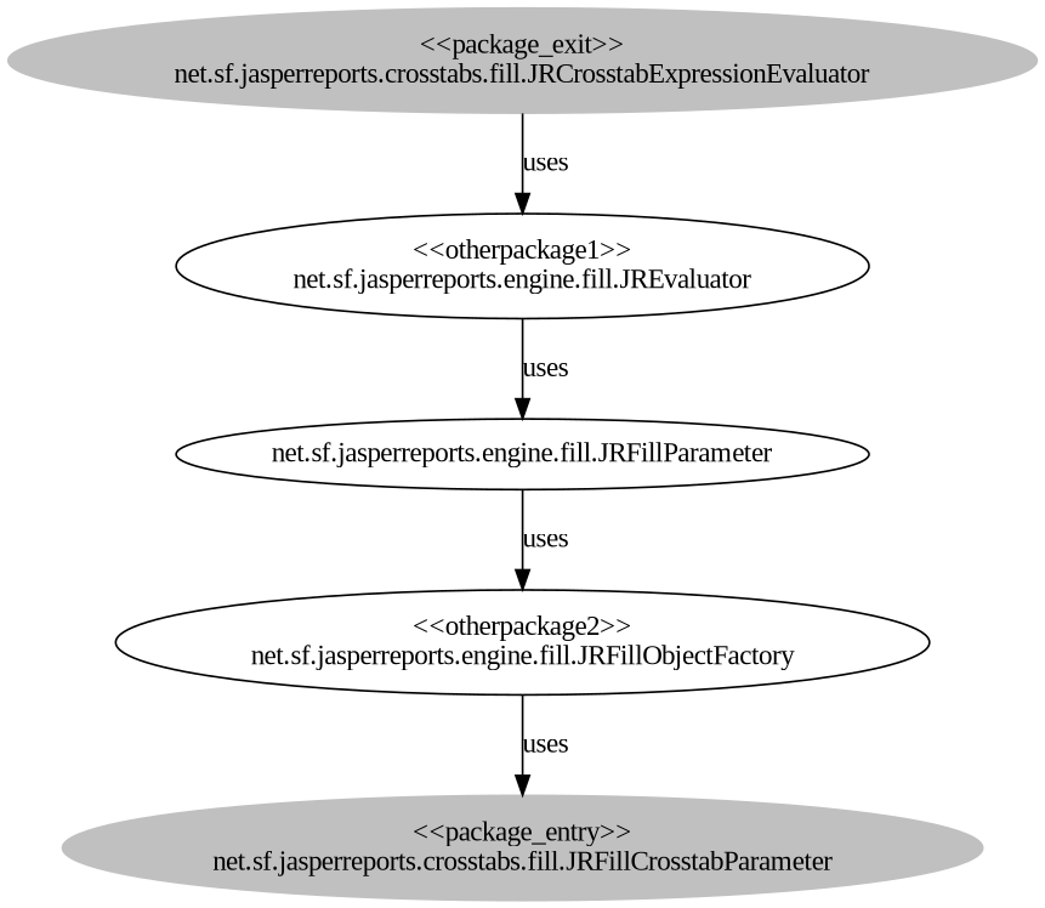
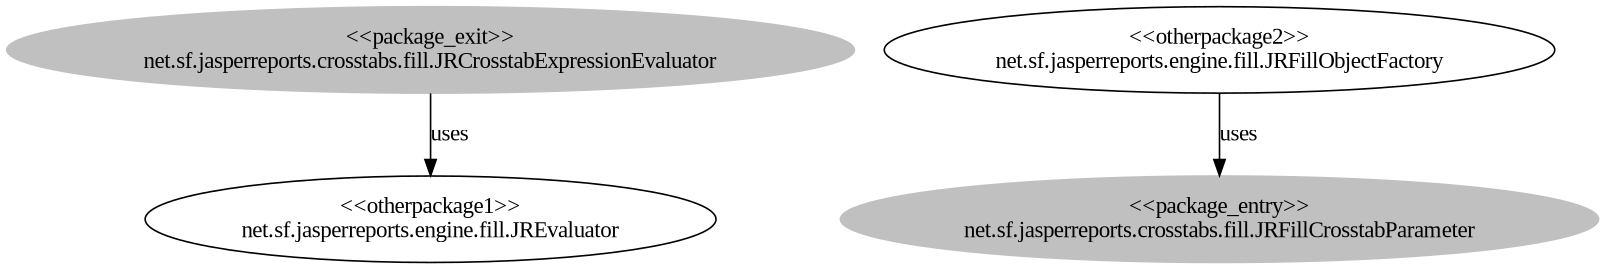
  digraph {
    fontname="Liberation Serif"
    node [fontname="Liberation Serif"]
    edge [fontname="Liberation Serif"]
    n1 [color=grey label="<<package_exit>>\nnet.sf.jasperreports.crosstabs.fill.JRCrosstabExpressionEvaluator" style=filled]
    n2 [label="<<otherpackage1>>\nnet.sf.jasperreports.engine.fill.JREvaluator"]
    n3 [color=grey label="<<package_entry>>\nnet.sf.jasperreports.crosstabs.fill.JRFillCrosstabParameter" style=filled]
-   n4 [label="net.sf.jasperreports.engine.fill.JRFillParameter"]
    n5 [label="<<otherpackage2>>\nnet.sf.jasperreports.engine.fill.JRFillObjectFactory"]
    n1 -> n2 [label=uses]
-   n2 -> n4 [label=uses]
-   n4 -> n5 [label=uses]
    n5 -> n3 [label=uses]
  }
